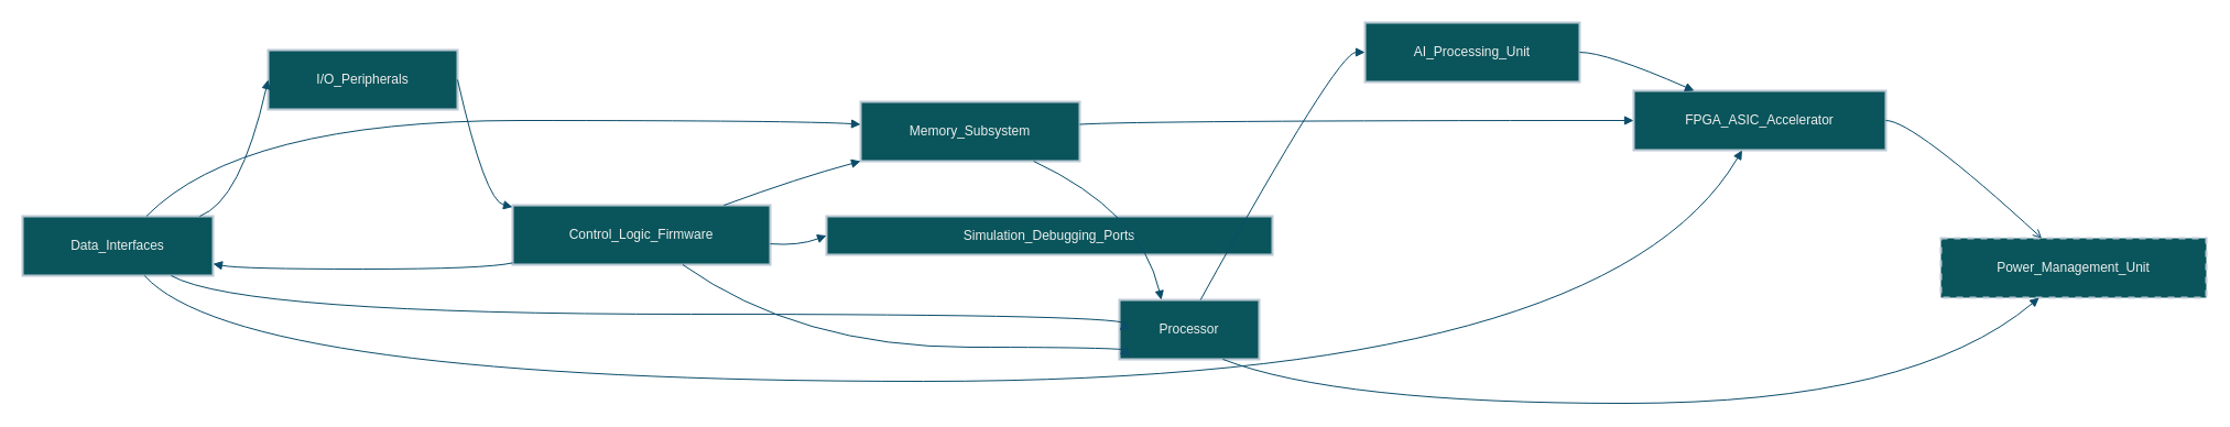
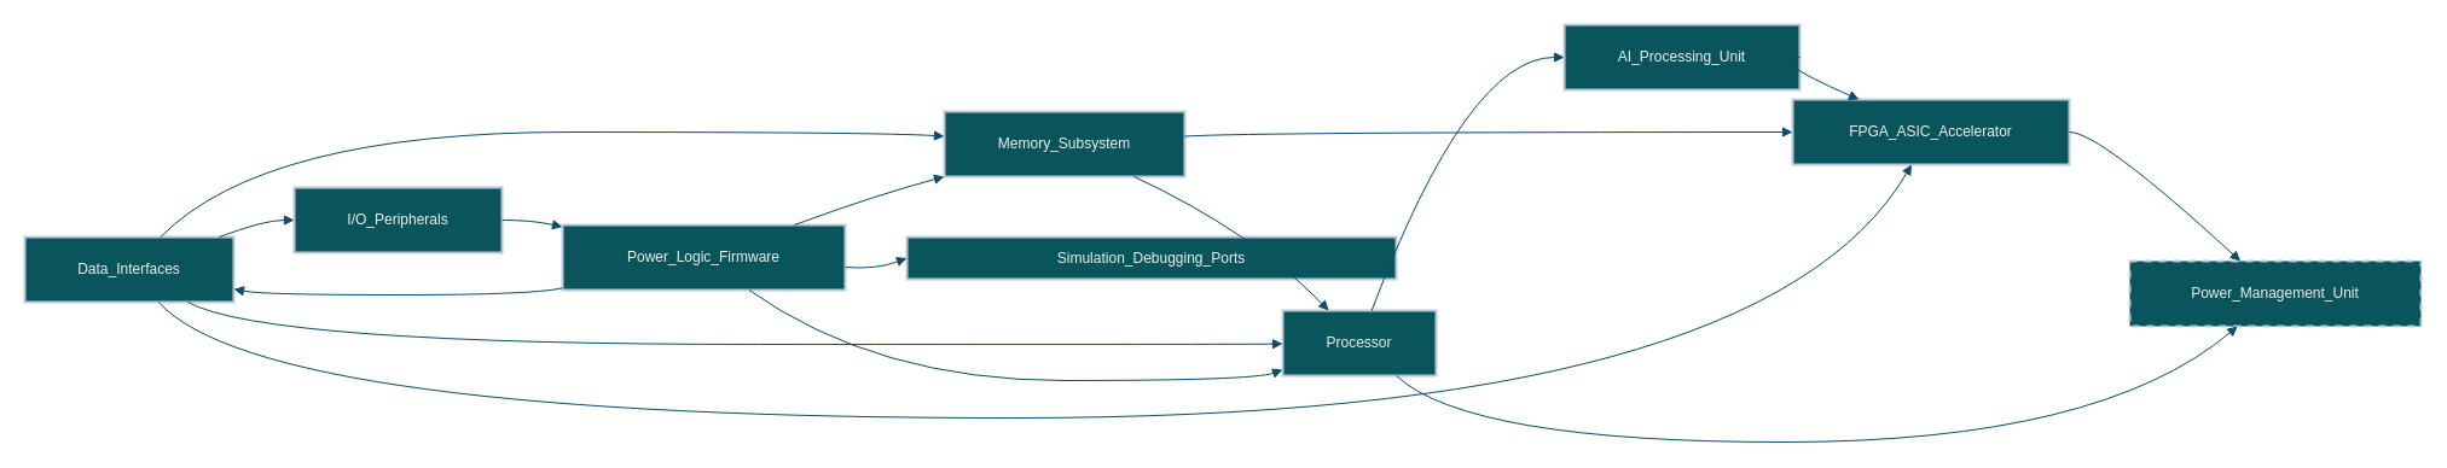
  <mxCell id="0" />
  <mxCell id="1" parent="0" />
- <mxCell id="2" value="AI_Processing_Unit" style="whiteSpace=wrap;strokeWidth=2;labelBackgroundColor=none;fillColor=#09555B;strokeColor=#BAC8D3;fontColor=#EEEEEE;" parent="1" vertex="1"><mxGeometry x="1239" y="20" width="195" height="54" as="geometry" /></mxCell>
+ <mxCell id="2" value="AI_Processing_Unit" style="whiteSpace=wrap;strokeWidth=2;labelBackgroundColor=none;fillColor=#09555B;strokeColor=#BAC8D3;fontColor=#EEEEEE;" parent="1" vertex="1"><mxGeometry x="1294" y="20" width="195" height="54" as="geometry" /></mxCell>
  <mxCell id="3" value="FPGA_ASIC_Accelerator" style="whiteSpace=wrap;strokeWidth=2;labelBackgroundColor=none;fillColor=#09555B;strokeColor=#BAC8D3;fontColor=#EEEEEE;" parent="1" vertex="1"><mxGeometry x="1483" y="82" width="229" height="54" as="geometry" /></mxCell>
- <mxCell id="4" value="Processor" style="whiteSpace=wrap;strokeWidth=2;labelBackgroundColor=none;fillColor=#09555B;strokeColor=#BAC8D3;fontColor=#EEEEEE;" parent="1" vertex="1"><mxGeometry x="1016" y="272" width="127" height="54" as="geometry" /></mxCell>
+ <mxCell id="4" value="Processor" style="whiteSpace=wrap;strokeWidth=2;labelBackgroundColor=none;fillColor=#09555B;strokeColor=#BAC8D3;fontColor=#EEEEEE;" parent="1" vertex="1"><mxGeometry x="1061" y="257" width="127" height="54" as="geometry" /></mxCell>
  <mxCell id="5" value="Memory_Subsystem" style="whiteSpace=wrap;strokeWidth=2;labelBackgroundColor=none;fillColor=#09555B;strokeColor=#BAC8D3;fontColor=#EEEEEE;" parent="1" vertex="1"><mxGeometry x="781" y="92" width="199" height="54" as="geometry" /></mxCell>
  <mxCell id="6" value="Power_Management_Unit" style="whiteSpace=wrap;strokeWidth=2;labelBackgroundColor=none;fillColor=#09555B;strokeColor=#BAC8D3;fontColor=#EEEEEE;dashed=1;" parent="1" vertex="1"><mxGeometry x="1762" y="216" width="241" height="54" as="geometry" /></mxCell>
  <mxCell id="7" value="Data_Interfaces" style="whiteSpace=wrap;strokeWidth=2;labelBackgroundColor=none;fillColor=#09555B;strokeColor=#BAC8D3;fontColor=#EEEEEE;" parent="1" vertex="1"><mxGeometry x="20" y="196" width="173" height="54" as="geometry" /></mxCell>
- <mxCell id="8" value="I/O_Peripherals" style="whiteSpace=wrap;strokeWidth=2;labelBackgroundColor=none;fillColor=#09555B;strokeColor=#BAC8D3;fontColor=#EEEEEE;" parent="1" vertex="1"><mxGeometry x="243" y="45" width="172" height="54" as="geometry" /></mxCell>
- <mxCell id="9" value="Control_Logic_Firmware" style="whiteSpace=wrap;strokeWidth=2;labelBackgroundColor=none;fillColor=#09555B;strokeColor=#BAC8D3;fontColor=#EEEEEE;" parent="1" vertex="1"><mxGeometry x="465" y="186" width="234" height="54" as="geometry" /></mxCell>
+ <mxCell id="8" value="I/O_Peripherals" style="whiteSpace=wrap;strokeWidth=2;labelBackgroundColor=none;fillColor=#09555B;strokeColor=#BAC8D3;fontColor=#EEEEEE;" parent="1" vertex="1"><mxGeometry x="243" y="155" width="172" height="54" as="geometry" /></mxCell>
+ <mxCell id="9" value="Power_Logic_Firmware" style="whiteSpace=wrap;strokeWidth=2;labelBackgroundColor=none;fillColor=#09555B;strokeColor=#BAC8D3;fontColor=#EEEEEE;" parent="1" vertex="1"><mxGeometry x="465" y="186" width="234" height="54" as="geometry" /></mxCell>
  <mxCell id="10" value="Simulation_Debugging_Ports" style="whiteSpace=wrap;strokeWidth=2;labelBackgroundColor=none;fillColor=#09555B;strokeColor=#BAC8D3;fontColor=#EEEEEE;" parent="1" vertex="1"><mxGeometry x="750" y="196" width="405" height="35" as="geometry" /></mxCell>
  <mxCell id="11" value="" style="curved=1;startArrow=none;endArrow=block;exitX=1;exitY=0.5;entryX=0.24;entryY=0;labelBackgroundColor=none;fontColor=default;strokeColor=#0B4D6A;" parent="1" source="2" target="3" edge="1"><mxGeometry relative="1" as="geometry"><Array as="points"><mxPoint x="1458" y="47" /></Array></mxGeometry></mxCell>
  <mxCell id="12" value="" style="curved=1;startArrow=none;endArrow=block;exitX=0.58;exitY=0;entryX=0;entryY=0.5;labelBackgroundColor=none;fontColor=default;strokeColor=#0B4D6A;" parent="1" source="4" target="2" edge="1"><mxGeometry relative="1" as="geometry"><Array as="points"><mxPoint x="1214" y="47" /></Array></mxGeometry></mxCell>
  <mxCell id="13" value="" style="curved=1;startArrow=none;endArrow=block;exitX=0.79;exitY=1;entryX=0.3;entryY=0;labelBackgroundColor=none;fontColor=default;strokeColor=#0B4D6A;" parent="1" source="5" target="4" edge="1"><mxGeometry relative="1" as="geometry"><Array as="points"><mxPoint x="1036" y="192" /></Array></mxGeometry></mxCell>
  <mxCell id="14" value="" style="curved=1;startArrow=none;endArrow=block;exitX=1;exitY=0.38;entryX=0;entryY=0.5;labelBackgroundColor=none;fontColor=default;strokeColor=#0B4D6A;" parent="1" source="5" target="3" edge="1"><mxGeometry relative="1" as="geometry"><Array as="points"><mxPoint x="1036" y="109" /></Array></mxGeometry></mxCell>
- <mxCell id="15" value="" style="curved=1;startArrow=none;endArrow=open;exitX=1;exitY=0.5;entryX=0.38;entryY=0;labelBackgroundColor=none;fontColor=default;strokeColor=#0B4D6A;" parent="1" source="3" target="6" edge="1"><mxGeometry relative="1" as="geometry"><Array as="points"><mxPoint x="1737" y="109" /></Array></mxGeometry></mxCell>
+ <mxCell id="15" value="" style="curved=1;startArrow=none;endArrow=block;exitX=1;exitY=0.5;entryX=0.38;entryY=0;labelBackgroundColor=none;fontColor=default;strokeColor=#0B4D6A;" parent="1" source="3" target="6" edge="1"><mxGeometry relative="1" as="geometry"><Array as="points"><mxPoint x="1737" y="109" /></Array></mxGeometry></mxCell>
  <mxCell id="16" value="" style="curved=1;startArrow=none;endArrow=block;exitX=0.74;exitY=1;entryX=0.37;entryY=1;labelBackgroundColor=none;fontColor=default;strokeColor=#0B4D6A;" parent="1" source="4" target="6" edge="1"><mxGeometry relative="1" as="geometry"><Array as="points"><mxPoint x="1214" y="366" /><mxPoint x="1737" y="366" /></Array></mxGeometry></mxCell>
  <mxCell id="17" value="" style="curved=1;startArrow=none;endArrow=block;exitX=0.78;exitY=1;entryX=0;entryY=0.51;labelBackgroundColor=none;fontColor=default;strokeColor=#0B4D6A;" parent="1" source="7" target="4" edge="1"><mxGeometry relative="1" as="geometry"><Array as="points"><mxPoint x="218" y="285" /><mxPoint x="1036" y="285" /></Array></mxGeometry></mxCell>
  <mxCell id="18" value="" style="curved=1;startArrow=none;endArrow=block;exitX=0.64;exitY=1;entryX=0.43;entryY=1;labelBackgroundColor=none;fontColor=default;strokeColor=#0B4D6A;" parent="1" source="7" target="3" edge="1"><mxGeometry relative="1" as="geometry"><Array as="points"><mxPoint x="218" y="346" /><mxPoint x="1458" y="346" /></Array></mxGeometry></mxCell>
  <mxCell id="19" value="" style="curved=1;startArrow=none;endArrow=block;exitX=0.65;exitY=0;entryX=0;entryY=0.38;labelBackgroundColor=none;fontColor=default;strokeColor=#0B4D6A;" parent="1" source="7" target="5" edge="1"><mxGeometry relative="1" as="geometry"><Array as="points"><mxPoint x="218" y="109" /><mxPoint x="725" y="109" /></Array></mxGeometry></mxCell>
  <mxCell id="20" value="" style="curved=1;startArrow=none;endArrow=block;exitX=0.93;exitY=0;entryX=0;entryY=0.5;labelBackgroundColor=none;fontColor=default;strokeColor=#0B4D6A;" parent="1" source="7" target="8" edge="1"><mxGeometry relative="1" as="geometry"><Array as="points"><mxPoint x="218" y="182" /></Array></mxGeometry></mxCell>
  <mxCell id="21" value="" style="curved=1;startArrow=none;endArrow=block;exitX=1;exitY=0.5;entryX=0;entryY=0.03;labelBackgroundColor=none;fontColor=default;strokeColor=#0B4D6A;" parent="1" source="8" target="9" edge="1"><mxGeometry relative="1" as="geometry"><Array as="points"><mxPoint x="440" y="182" /></Array></mxGeometry></mxCell>
  <mxCell id="22" value="" style="curved=1;startArrow=none;endArrow=block;exitX=0.82;exitY=0;entryX=0;entryY=1;labelBackgroundColor=none;fontColor=default;strokeColor=#0B4D6A;" parent="1" source="9" target="5" edge="1"><mxGeometry relative="1" as="geometry"><Array as="points"><mxPoint x="725" y="161" /></Array></mxGeometry></mxCell>
  <mxCell id="23" value="" style="curved=1;startArrow=none;endArrow=block;exitX=0.66;exitY=1;entryX=0;entryY=0.91;labelBackgroundColor=none;fontColor=default;strokeColor=#0B4D6A;" parent="1" source="9" target="4" edge="1"><mxGeometry relative="1" as="geometry"><Array as="points"><mxPoint x="725" y="315" /><mxPoint x="1036" y="315" /></Array></mxGeometry></mxCell>
  <mxCell id="24" value="" style="curved=1;startArrow=none;endArrow=block;exitX=0;exitY=0.97;entryX=1;entryY=0.8;labelBackgroundColor=none;fontColor=default;strokeColor=#0B4D6A;" parent="1" source="9" target="7" edge="1"><mxGeometry relative="1" as="geometry"><Array as="points"><mxPoint x="440" y="244" /><mxPoint x="218" y="244" /></Array></mxGeometry></mxCell>
  <mxCell id="25" value="" style="curved=1;startArrow=none;endArrow=block;exitX=1;exitY=0.65;entryX=0;entryY=0.5;labelBackgroundColor=none;fontColor=default;strokeColor=#0B4D6A;" parent="1" source="9" target="10" edge="1"><mxGeometry relative="1" as="geometry"><Array as="points"><mxPoint x="725" y="223" /></Array></mxGeometry></mxCell>
